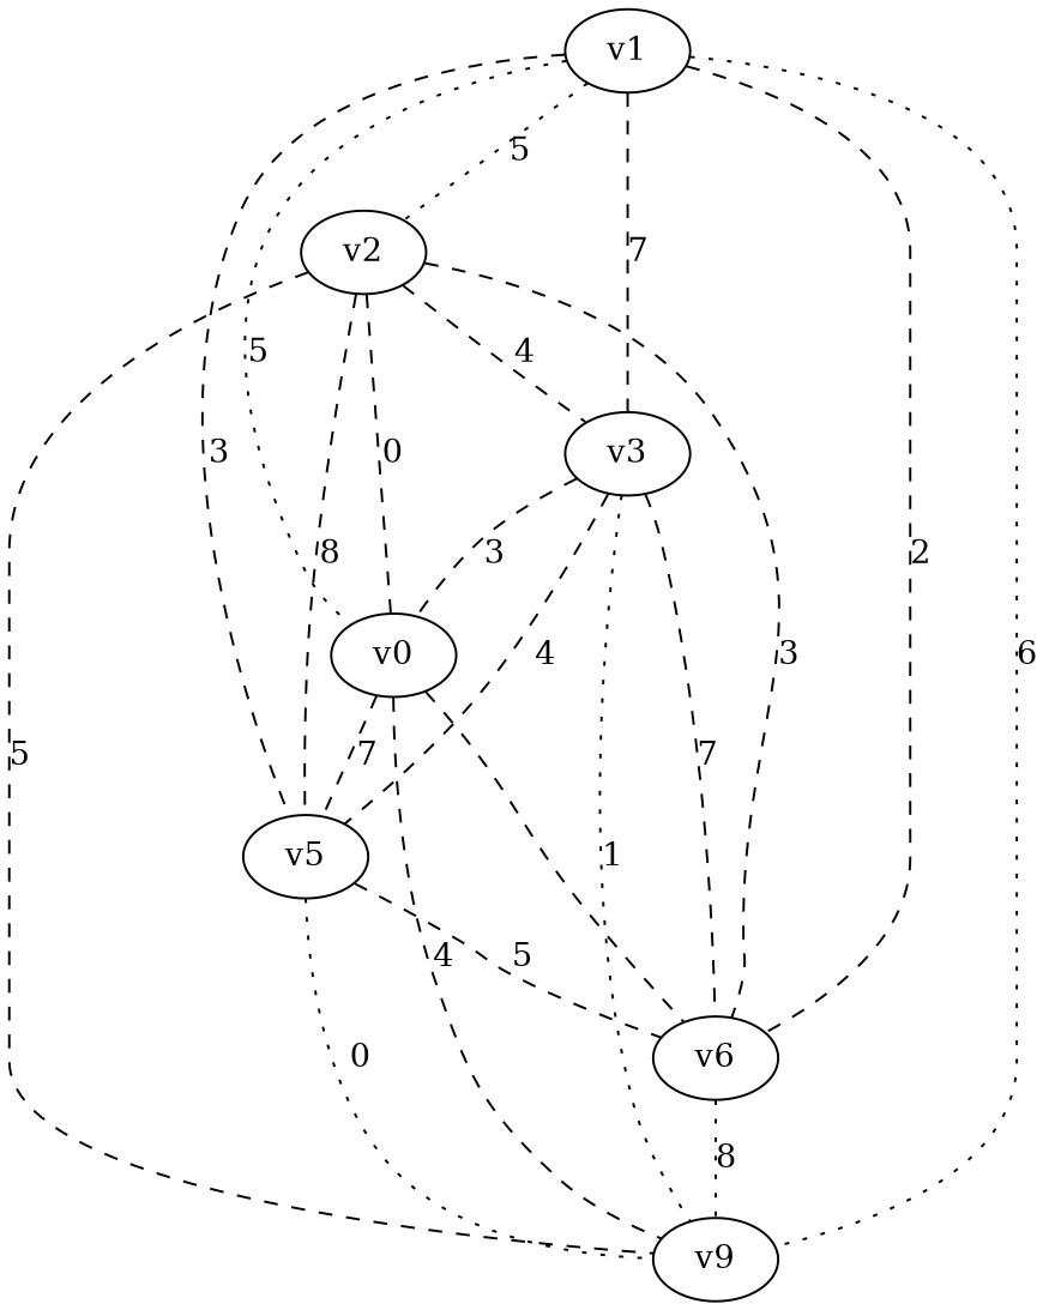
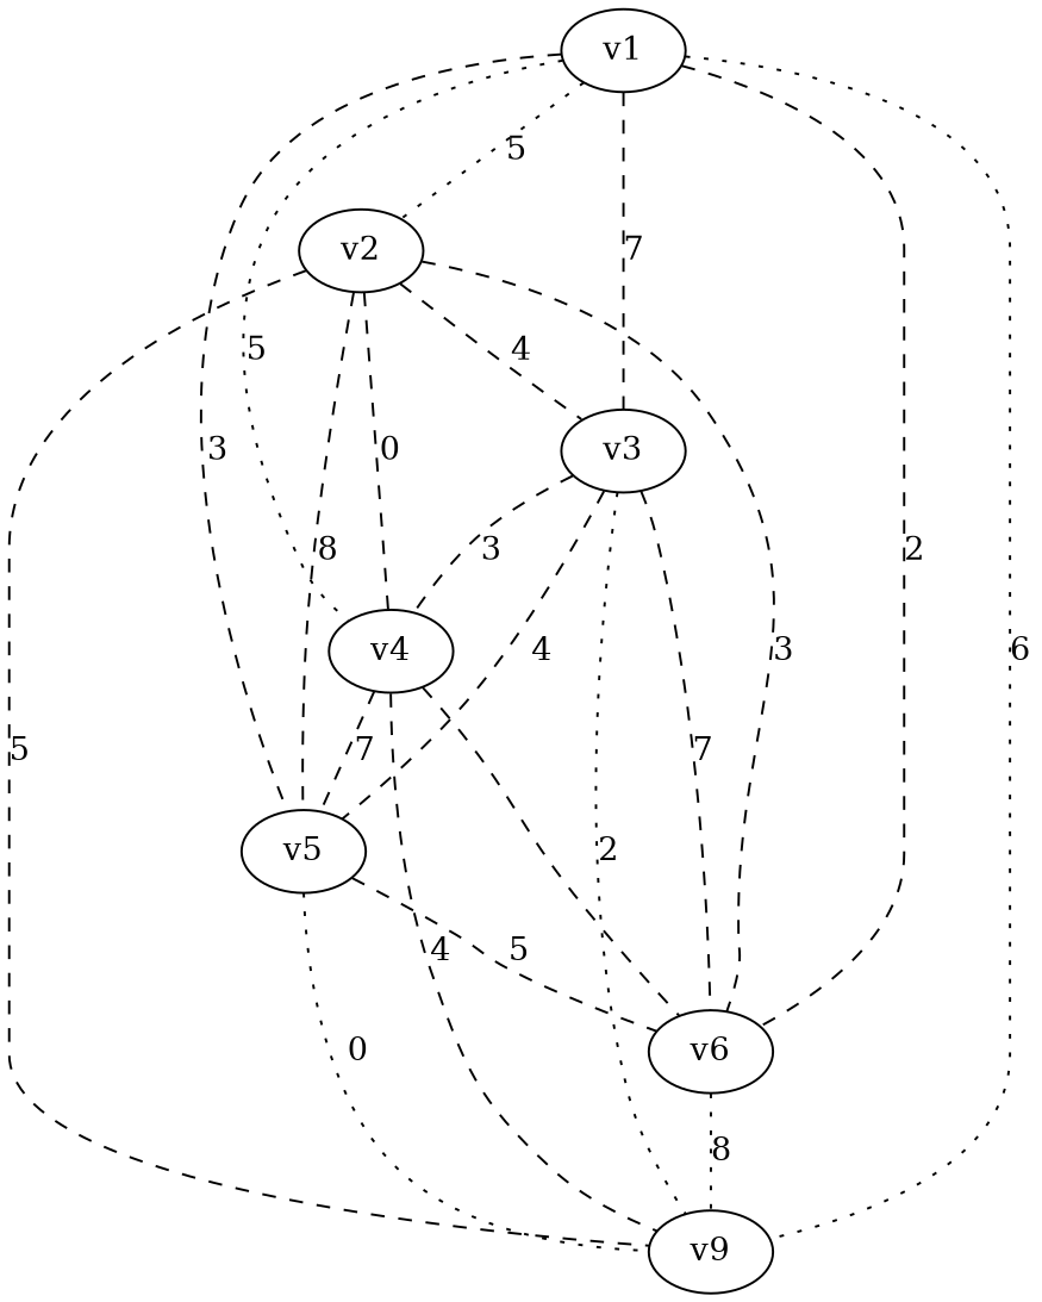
  graph {
    edge [style=dashed weight=5]
    v1
    v2
    v3
-   v4 [label=v0]
+   v4
    v5
    v6
    n7 [label=v9]
    v1 -- v2 [label=5 style=dotted]
    v1 -- v3 [label=7 weight=7]
    v1 -- v4 [label=5 style=dotted]
    v1 -- v5 [label=3 weight=3]
    v1 -- v6 [label=2 weight=2]
    v1 -- n7 [label=6 style=dotted weight=6]
    v2 -- v3 [label=4 weight=4]
    v2 -- v4 [label=0 weight=1]
    v2 -- v5 [label=8 weight=8]
    v2 -- v6 [label=3 weight=3]
    v2 -- n7 [label=5]
    v3 -- v4 [label=3 weight=3]
    v3 -- v5 [label=4 weight=4]
    v3 -- v6 [label=7 weight=7]
-   v3 -- n7 [label=1 style=dotted weight=1]
+   v3 -- n7 [label=2 style=dotted weight=1]
    v4 -- v5 [label=7 weight=7]
    v4 -- v6 [weight=""]
    v4 -- n7 [label=4 weight=4]
    v5 -- v6 [label=5]
    v5 -- n7 [label=0 style=dotted weight=0]
    v6 -- n7 [label=8 style=dotted weight=8]
  }
